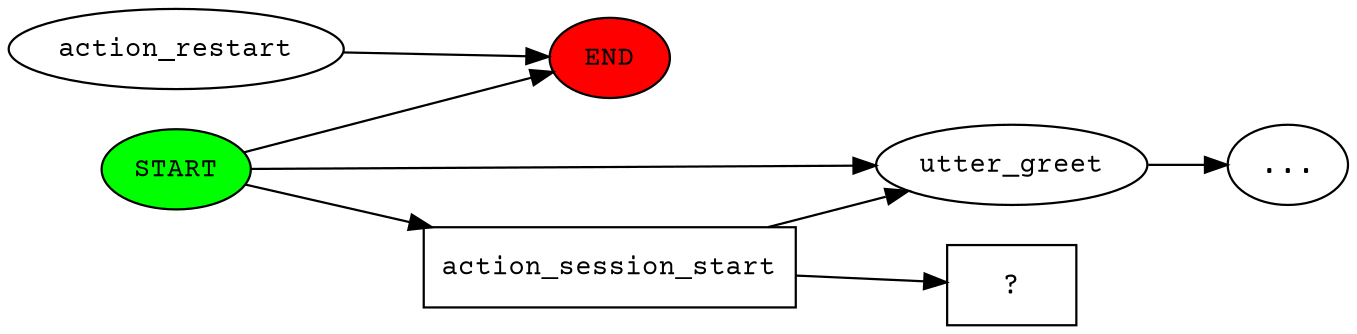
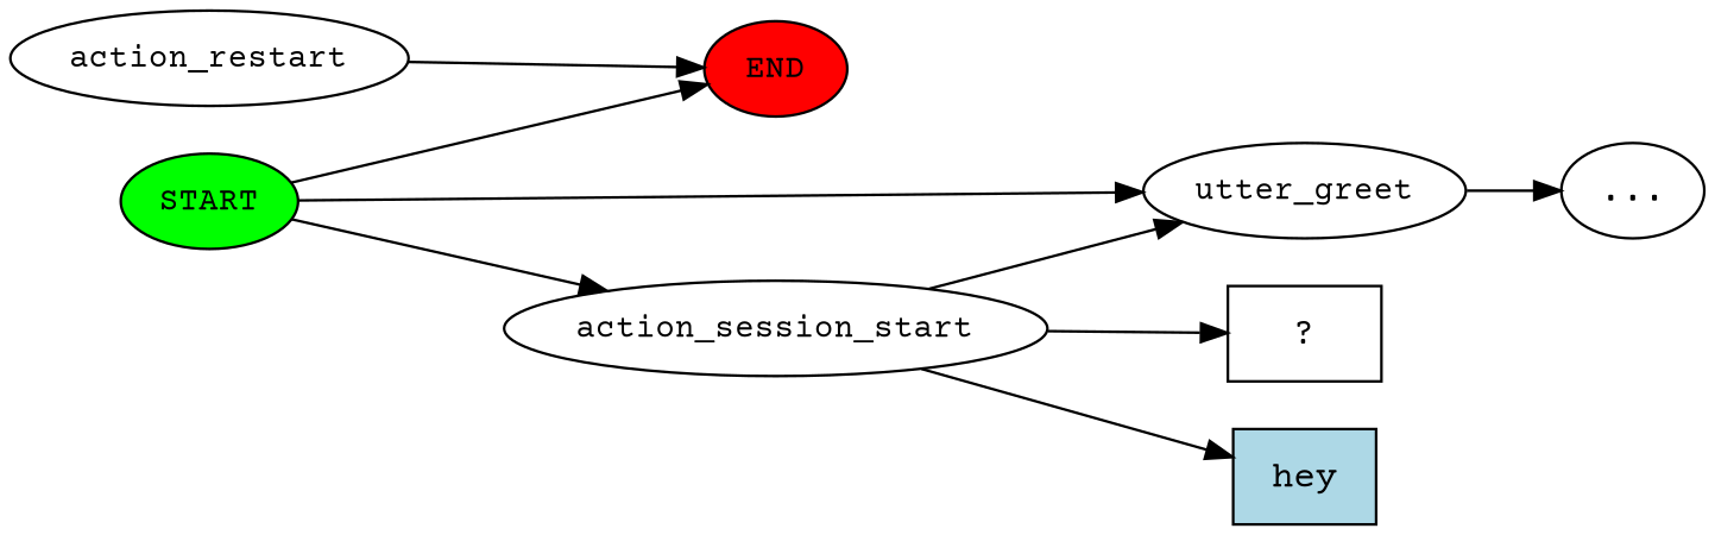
  digraph {
    fontname="Courier Prime"
    rankdir=LR
    node [fontname="Courier Prime" fontsize=12]
    edge [fontname="Courier Prime"]
    n1 [fillcolor=green label=START style=filled]
    n2 [fillcolor=red label=END style=filled]
-   n3 [label=action_session_start shape=box]
+   n3 [label=action_session_start]
    n4 [label=utter_greet]
    n5 [label="  ?  " shape=rect fontsize=""]
+   n6 [fillcolor=lightblue label=hey shape=rect style=filled fontsize=""]
    n7 [label="..." fontsize=""]
    n8 [label=action_restart]
    n1 -> n2
    n1 -> n3
    n1 -> n4
    n3 -> n4
    n3 -> n5
+   n3 -> n6
    n4 -> n7
    n8 -> n2
  }
